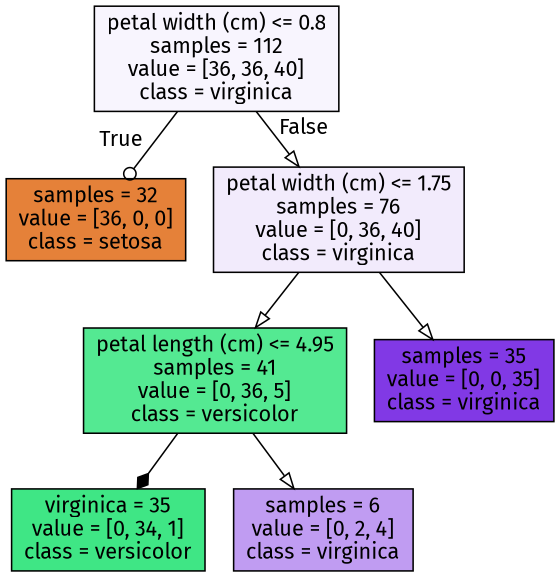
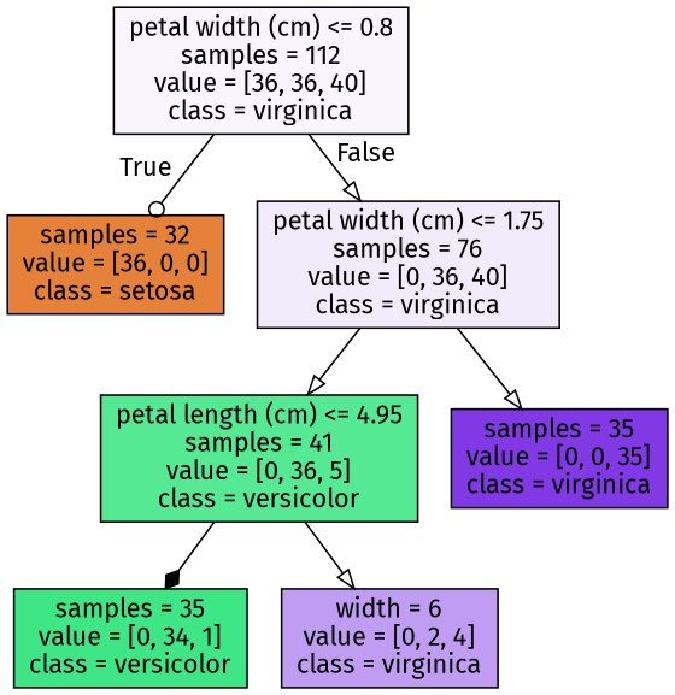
  digraph {
    fontname="Fira Sans"
    node [color=black fontname="Fira Sans" shape=box style=filled]
    edge [arrowhead=onormal fontname="Fira Sans"]
    n1 [fillcolor="#f8f5fe" label="petal width (cm) <= 0.8\nsamples = 112\nvalue = [36, 36, 40]\nclass = virginica"]
    n2 [fillcolor="#e58139" label="samples = 32\nvalue = [36, 0, 0]\nclass = setosa"]
    n3 [fillcolor="#f2ebfc" label="petal width (cm) <= 1.75\nsamples = 76\nvalue = [0, 36, 40]\nclass = virginica"]
    n4 [fillcolor="#54e992" label="petal length (cm) <= 4.95\nsamples = 41\nvalue = [0, 36, 5]\nclass = versicolor"]
    n5 [fillcolor="#8139e5" label="samples = 35\nvalue = [0, 0, 35]\nclass = virginica"]
-   n6 [fillcolor="#3fe685" label="virginica = 35\nvalue = [0, 34, 1]\nclass = versicolor"]
-   n7 [fillcolor="#c09cf2" label="samples = 6\nvalue = [0, 2, 4]\nclass = virginica"]
+   n6 [fillcolor="#3fe685" label="samples = 35\nvalue = [0, 34, 1]\nclass = versicolor"]
+   n7 [fillcolor="#c09cf2" label="width = 6\nvalue = [0, 2, 4]\nclass = virginica"]
    n1 -> n2 [arrowhead=odot headlabel=True labelangle=45 labeldistance=2.5]
    n1 -> n3 [headlabel=False labelangle=-45 labeldistance=2.5]
    n3 -> n4
    n3 -> n5
    n4 -> n6 [arrowhead=diamond]
    n4 -> n7
  }
